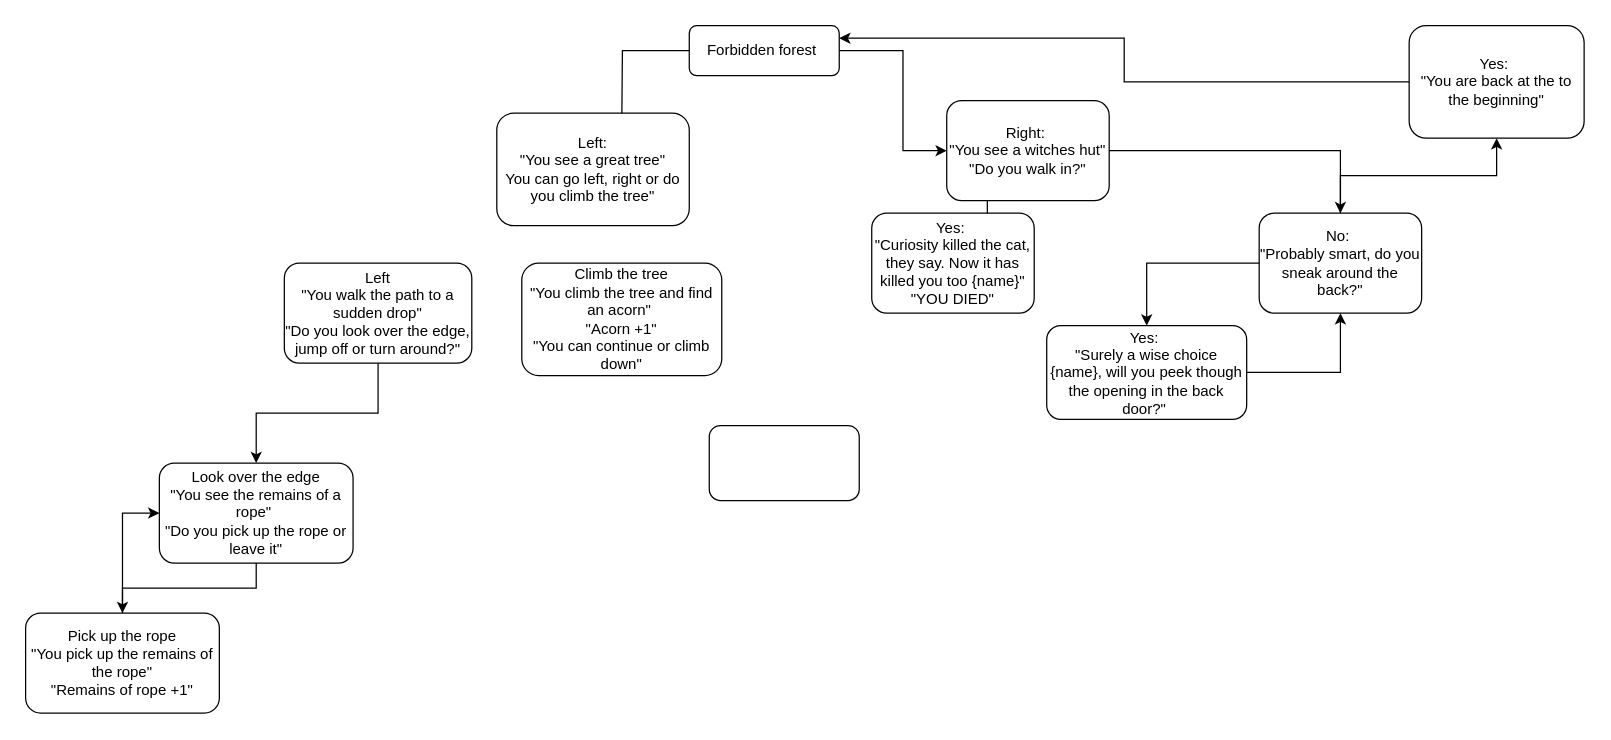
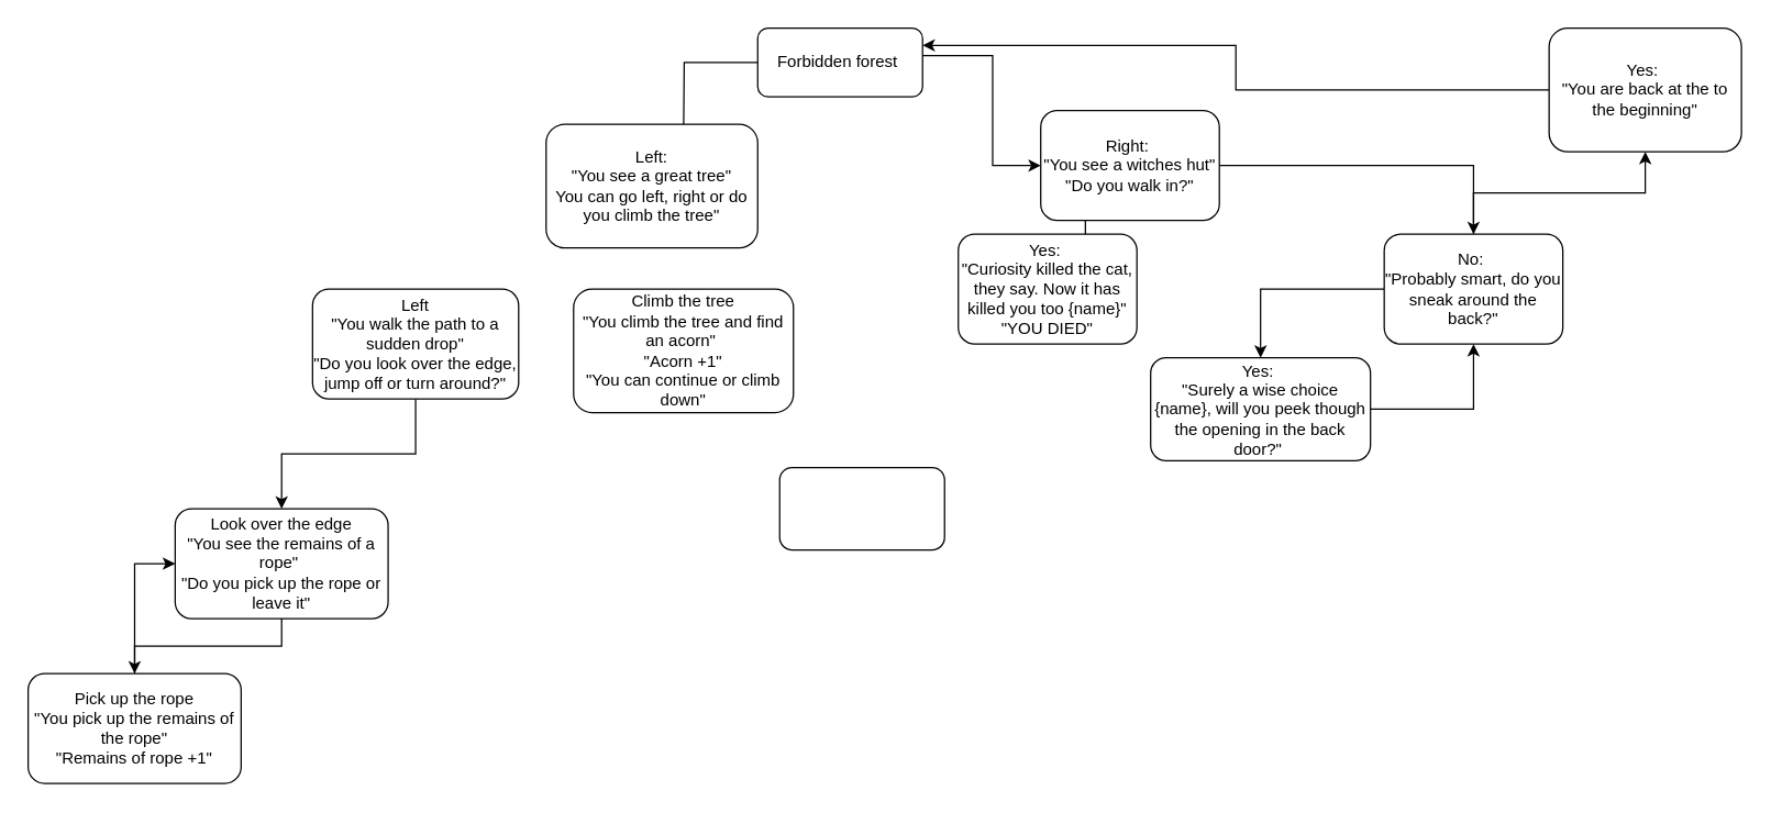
  <mxCell id="0" />
  <mxCell id="1" parent="0" />
  <mxCell id="2" style="edgeStyle=orthogonalEdgeStyle;rounded=0;orthogonalLoop=1;jettySize=auto;html=1;" parent="1" source="4" edge="1"><mxGeometry relative="1" as="geometry"><mxPoint x="497" y="100" as="targetPoint" /></mxGeometry></mxCell>
  <mxCell id="3" style="edgeStyle=orthogonalEdgeStyle;rounded=0;orthogonalLoop=1;jettySize=auto;html=1;" edge="1" parent="1" source="4" target="15"><mxGeometry relative="1" as="geometry"><Array as="points"><mxPoint x="722" y="40" /></Array></mxGeometry></mxCell>
- <mxCell id="4" value="Forbidden forest&amp;nbsp;" style="rounded=1;whiteSpace=wrap;html=1;fontSize=12;glass=0;strokeWidth=1;shadow=0;" parent="1" vertex="1"><mxGeometry x="551" y="20" width="120" height="40" as="geometry" /></mxCell>
+ <mxCell id="4" value="Forbidden forest&amp;nbsp;" style="rounded=1;whiteSpace=wrap;html=1;fontSize=12;glass=0;strokeWidth=1;shadow=0;" parent="1" vertex="1"><mxGeometry x="551" y="20" width="120" height="50" as="geometry" /></mxCell>
  <mxCell id="5" value="Left:&lt;br&gt;&quot;You see a great tree&quot;&lt;br&gt;You can go left, right or do you climb the tree&quot;" style="rounded=1;whiteSpace=wrap;html=1;" parent="1" vertex="1"><mxGeometry x="397" y="90" width="154" height="90" as="geometry" /></mxCell>
  <mxCell id="6" style="edgeStyle=orthogonalEdgeStyle;rounded=0;orthogonalLoop=1;jettySize=auto;html=1;" parent="1" source="7" target="10" edge="1"><mxGeometry relative="1" as="geometry" /></mxCell>
  <mxCell id="7" value="Left&lt;br&gt;&quot;You walk the path to a sudden drop&quot;&lt;br&gt;&quot;Do you look over the edge, jump off or turn around?&quot;" style="rounded=1;whiteSpace=wrap;html=1;" parent="1" vertex="1"><mxGeometry x="227" y="210" width="150" height="80" as="geometry" /></mxCell>
  <mxCell id="8" value="Climb the tree&lt;br&gt;&quot;You climb the tree and find an acorn&quot;&amp;nbsp;&lt;br&gt;&quot;Acorn +1&quot;&lt;br&gt;&quot;You can continue or climb down&quot;" style="rounded=1;whiteSpace=wrap;html=1;" parent="1" vertex="1"><mxGeometry x="417" y="210" width="160" height="90" as="geometry" /></mxCell>
  <mxCell id="9" style="edgeStyle=orthogonalEdgeStyle;rounded=0;orthogonalLoop=1;jettySize=auto;html=1;" parent="1" source="10" target="12" edge="1"><mxGeometry relative="1" as="geometry" /></mxCell>
  <mxCell id="10" value="Look over the edge&lt;br&gt;&quot;You see the remains of a rope&quot;&amp;nbsp;&lt;br&gt;&quot;Do you pick up the rope or leave it&quot;" style="rounded=1;whiteSpace=wrap;html=1;" parent="1" vertex="1"><mxGeometry x="127" y="370" width="155" height="80" as="geometry" /></mxCell>
  <mxCell id="11" style="edgeStyle=orthogonalEdgeStyle;rounded=0;orthogonalLoop=1;jettySize=auto;html=1;entryX=0;entryY=0.5;entryDx=0;entryDy=0;" parent="1" source="12" target="10" edge="1"><mxGeometry relative="1" as="geometry" /></mxCell>
  <mxCell id="12" value="Pick up the rope&lt;br&gt;&quot;You pick up the remains of the rope&quot;&lt;br&gt;&quot;Remains of rope +1&quot;&lt;br&gt;" style="rounded=1;whiteSpace=wrap;html=1;" parent="1" vertex="1"><mxGeometry x="20" y="490" width="155" height="80" as="geometry" /></mxCell>
  <mxCell id="13" style="edgeStyle=orthogonalEdgeStyle;rounded=0;orthogonalLoop=1;jettySize=auto;html=1;" edge="1" parent="1" source="15" target="18"><mxGeometry relative="1" as="geometry" /></mxCell>
  <mxCell id="14" style="edgeStyle=orthogonalEdgeStyle;rounded=0;orthogonalLoop=1;jettySize=auto;html=1;exitX=0.25;exitY=1;exitDx=0;exitDy=0;" edge="1" parent="1" source="15" target="21"><mxGeometry relative="1" as="geometry" /></mxCell>
  <mxCell id="15" value="Right:&amp;nbsp;&lt;br&gt;&quot;You see a witches hut&quot;&lt;br&gt;&quot;Do you walk in?&quot;" style="rounded=1;whiteSpace=wrap;html=1;fontSize=12;glass=0;strokeWidth=1;shadow=0;" vertex="1" parent="1"><mxGeometry x="757" y="80" width="130" height="80" as="geometry" /></mxCell>
  <mxCell id="16" style="edgeStyle=orthogonalEdgeStyle;rounded=0;orthogonalLoop=1;jettySize=auto;html=1;" edge="1" parent="1" source="18" target="20"><mxGeometry relative="1" as="geometry" /></mxCell>
  <mxCell id="17" style="edgeStyle=orthogonalEdgeStyle;rounded=0;orthogonalLoop=1;jettySize=auto;html=1;" edge="1" parent="1" source="18" target="23"><mxGeometry relative="1" as="geometry" /></mxCell>
  <mxCell id="18" value="No:&amp;nbsp;&lt;br&gt;&quot;Probably smart, do you sneak around the back?&quot;" style="rounded=1;whiteSpace=wrap;html=1;fontSize=12;glass=0;strokeWidth=1;shadow=0;" vertex="1" parent="1"><mxGeometry x="1007" y="170" width="130" height="80" as="geometry" /></mxCell>
  <mxCell id="19" style="edgeStyle=orthogonalEdgeStyle;rounded=0;orthogonalLoop=1;jettySize=auto;html=1;entryX=0.5;entryY=1;entryDx=0;entryDy=0;" edge="1" parent="1" source="20" target="18"><mxGeometry relative="1" as="geometry" /></mxCell>
  <mxCell id="20" value="Yes:&amp;nbsp;&lt;br&gt;&quot;Surely a wise choice {name}, will you peek though the opening in the back door?&quot;&amp;nbsp;" style="rounded=1;whiteSpace=wrap;html=1;fontSize=12;glass=0;strokeWidth=1;shadow=0;" vertex="1" parent="1"><mxGeometry x="837" y="260" width="160" height="75" as="geometry" /></mxCell>
  <mxCell id="21" value="Yes:&amp;nbsp;&lt;br&gt;&quot;Curiosity killed the cat, they say. Now it has killed you too {name}&quot;&lt;br&gt;&quot;YOU DIED&quot;" style="rounded=1;whiteSpace=wrap;html=1;fontSize=12;glass=0;strokeWidth=1;shadow=0;" vertex="1" parent="1"><mxGeometry x="697" y="170" width="130" height="80" as="geometry" /></mxCell>
  <mxCell id="22" style="edgeStyle=orthogonalEdgeStyle;rounded=0;orthogonalLoop=1;jettySize=auto;html=1;entryX=1;entryY=0.25;entryDx=0;entryDy=0;" edge="1" parent="1" source="23" target="4"><mxGeometry relative="1" as="geometry" /></mxCell>
  <mxCell id="23" value="Yes:&amp;nbsp;&lt;br&gt;&quot;You are back at the to the beginning&quot;" style="rounded=1;whiteSpace=wrap;html=1;fontSize=12;glass=0;strokeWidth=1;shadow=0;" vertex="1" parent="1"><mxGeometry x="1127" y="20" width="140" height="90" as="geometry" /></mxCell>
  <mxCell id="24" value="" style="rounded=1;whiteSpace=wrap;html=1;" vertex="1" parent="1"><mxGeometry x="567" y="340" width="120" height="60" as="geometry" /></mxCell>
